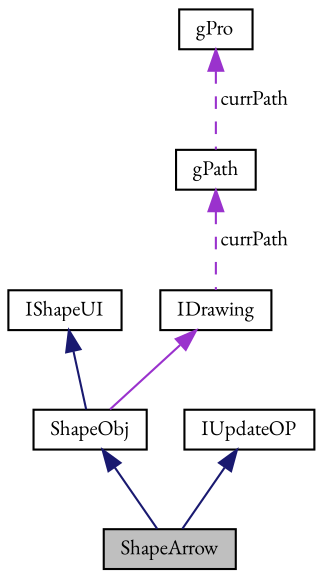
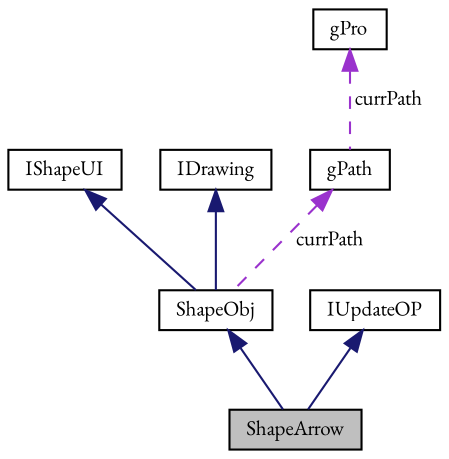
  digraph {
    fontname="EB Garamond"
    node [color=black fillcolor=white fontname="EB Garamond" fontsize=10 shape=record style=filled]
    edge [color=midnightblue dir=back fontname="EB Garamond" fontsize=10 labelfontname=Helvetica labelfontsize=10 style=solid]
    n1 [fillcolor=grey75 fontcolor=black height=0.2 label=ShapeArrow width=0.4]
    n2 [height=0.2 label=ShapeObj width=0.4]
    n3 [height=0.2 label=IShapeUI width=0.4]
    n4 [height=0.2 label=IDrawing width=0.4]
    n5 [height=0.2 label=IUpdateOP width=0.4]
    n6 [height=0.2 label=gPath width=0.4]
    n7 [height=0.2 label=gPro width=0.4]
    n2 -> n1
    n3 -> n2
-   n4 -> n2 [color=darkorchid3]
+   n4 -> n2
    n5 -> n1
-   n6 -> n4 [color=darkorchid3 label=" currPath" style=dashed]
+   n6 -> n2 [color=darkorchid3 label=" currPath" style=dashed]
    n7 -> n6 [color=darkorchid3 label=" currPath" style=dashed]
  }
